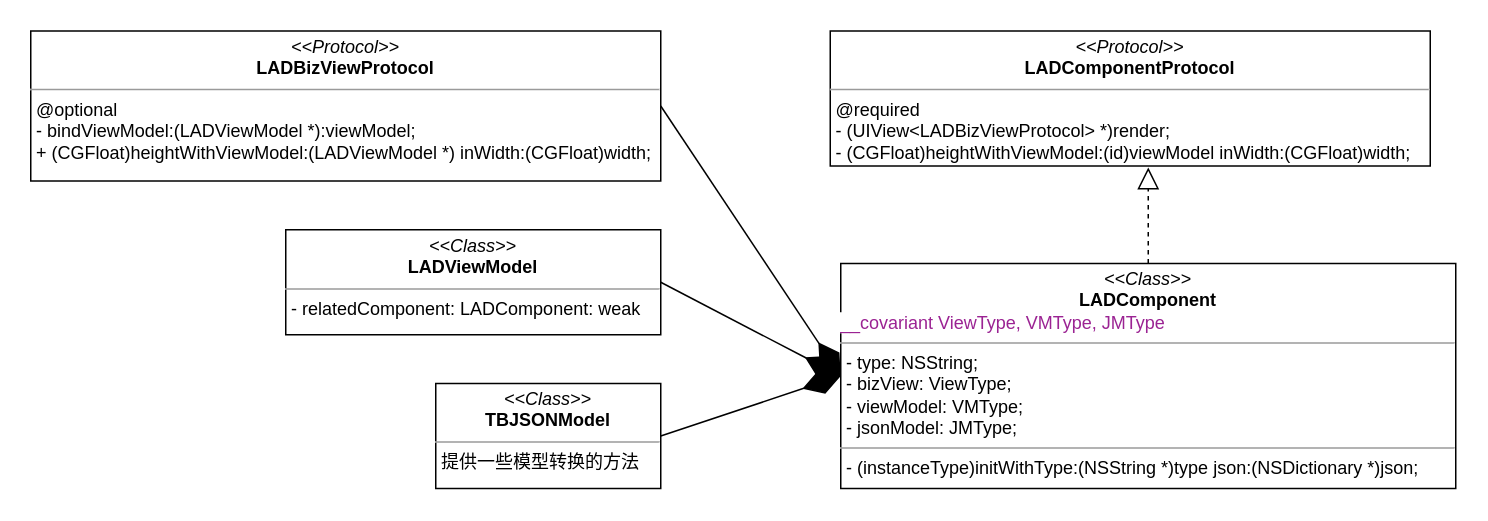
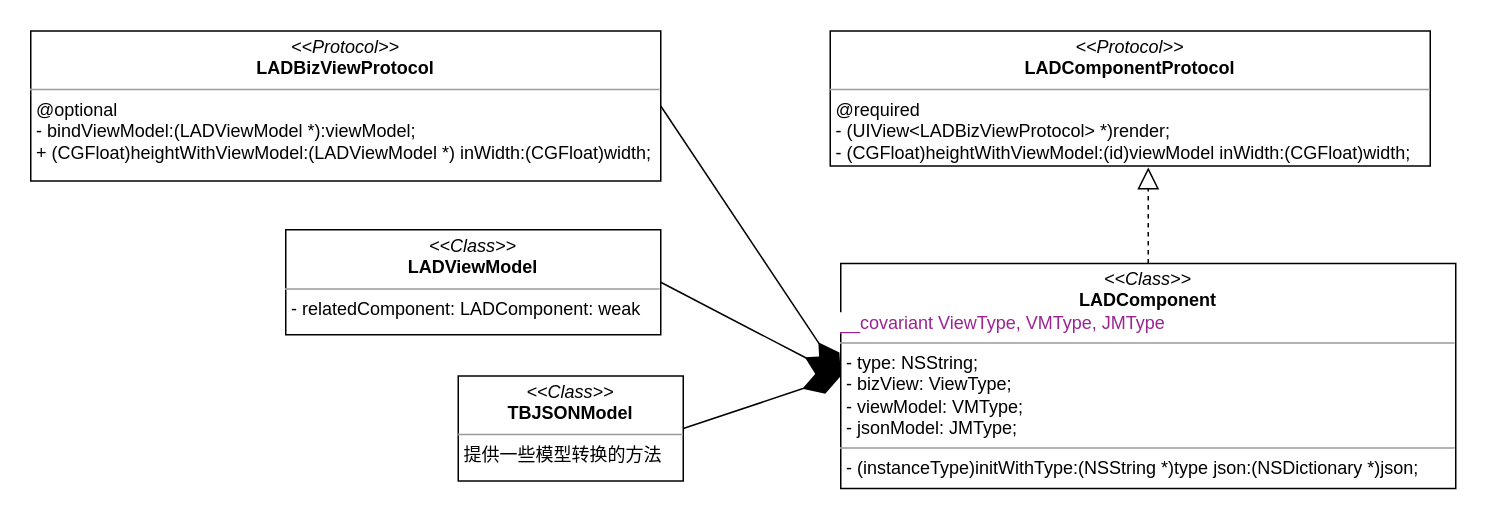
  <mxCell id="0" />
  <mxCell id="1" parent="0" />
  <mxCell id="2" value="&lt;p style=&quot;margin: 0px ; margin-top: 4px ; text-align: center&quot;&gt;&lt;i&gt;&amp;lt;&amp;lt;Protocol&amp;gt;&amp;gt;&lt;/i&gt;&lt;br&gt;&lt;b&gt;LADBizViewProtocol&lt;/b&gt;&lt;/p&gt;&lt;hr size=&quot;1&quot;&gt;&lt;p style=&quot;margin: 0px ; margin-left: 4px&quot;&gt;@optional&lt;/p&gt;&lt;p style=&quot;margin: 0px ; margin-left: 4px&quot;&gt;- bindViewModel:(LADViewModel *):viewModel;&lt;br&gt;+ (CGFloat)heightWithViewModel:(LADViewModel *) inWidth:(CGFloat)width;&lt;/p&gt;" style="verticalAlign=top;align=left;overflow=fill;fontSize=12;fontFamily=Helvetica;html=1;" parent="1" vertex="1"><mxGeometry x="20" y="20" width="420" height="100" as="geometry" /></mxCell>
  <mxCell id="3" value="&lt;p style=&quot;margin: 0px ; margin-top: 4px ; text-align: center&quot;&gt;&lt;i&gt;&amp;lt;&amp;lt;Class&amp;gt;&amp;gt;&lt;/i&gt;&lt;br&gt;&lt;b&gt;LADViewModel&lt;/b&gt;&lt;/p&gt;&lt;hr size=&quot;1&quot;&gt;&lt;p style=&quot;margin: 0px ; margin-left: 4px&quot;&gt;- relatedComponent: LADComponent: weak&lt;/p&gt;" style="verticalAlign=top;align=left;overflow=fill;fontSize=12;fontFamily=Helvetica;html=1;" vertex="1" parent="1"><mxGeometry x="190" y="152.5" width="250" height="70" as="geometry" /></mxCell>
- <mxCell id="4" value="&lt;p style=&quot;margin: 0px ; margin-top: 4px ; text-align: center&quot;&gt;&lt;i&gt;&amp;lt;&amp;lt;Class&amp;gt;&amp;gt;&lt;/i&gt;&lt;br&gt;&lt;b&gt;TBJSONModel&lt;/b&gt;&lt;/p&gt;&lt;hr size=&quot;1&quot;&gt;&lt;p style=&quot;margin: 0px ; margin-left: 4px&quot;&gt;提供一些模型转换的方法&lt;/p&gt;" style="verticalAlign=top;align=left;overflow=fill;fontSize=12;fontFamily=Helvetica;html=1;" vertex="1" parent="1"><mxGeometry x="290" y="255" width="150" height="70" as="geometry" /></mxCell>
+ <mxCell id="4" value="&lt;p style=&quot;margin: 0px ; margin-top: 4px ; text-align: center&quot;&gt;&lt;i&gt;&amp;lt;&amp;lt;Class&amp;gt;&amp;gt;&lt;/i&gt;&lt;br&gt;&lt;b&gt;TBJSONModel&lt;/b&gt;&lt;/p&gt;&lt;hr size=&quot;1&quot;&gt;&lt;p style=&quot;margin: 0px ; margin-left: 4px&quot;&gt;提供一些模型转换的方法&lt;/p&gt;" style="verticalAlign=top;align=left;overflow=fill;fontSize=12;fontFamily=Helvetica;html=1;" vertex="1" parent="1"><mxGeometry x="305" y="250" width="150" height="70" as="geometry" /></mxCell>
  <mxCell id="5" value="&lt;p style=&quot;margin: 0px ; margin-top: 4px ; text-align: center&quot;&gt;&lt;i&gt;&amp;lt;&amp;lt;Protocol&amp;gt;&amp;gt;&lt;/i&gt;&lt;br&gt;&lt;b&gt;LADComponentProtocol&lt;/b&gt;&lt;/p&gt;&lt;hr size=&quot;1&quot;&gt;&lt;p style=&quot;margin: 0px ; margin-left: 4px&quot;&gt;@required&lt;/p&gt;&lt;p style=&quot;margin: 0px ; margin-left: 4px&quot;&gt;- (UIView&amp;lt;LADBizViewProtocol&amp;gt; *)render;&lt;br&gt;- (CGFloat)heightWithViewModel:(id)viewModel inWidth:(CGFloat)width;&lt;/p&gt;" style="verticalAlign=top;align=left;overflow=fill;fontSize=12;fontFamily=Helvetica;html=1;" vertex="1" parent="1"><mxGeometry x="553" y="20" width="400" height="90" as="geometry" /></mxCell>
  <mxCell id="6" value="" style="endArrow=block;dashed=1;endFill=0;endSize=12;html=1;entryX=0.53;entryY=1.011;entryDx=0;entryDy=0;entryPerimeter=0;exitX=0.5;exitY=0;exitDx=0;exitDy=0;" edge="1" parent="1" source="7" target="5"><mxGeometry width="160" relative="1" as="geometry"><mxPoint x="785" y="155" as="sourcePoint" /><mxPoint x="690" y="144.5" as="targetPoint" /></mxGeometry></mxCell>
  <mxCell id="7" value="&lt;p style=&quot;margin: 0px ; margin-top: 4px ; text-align: center&quot;&gt;&lt;i&gt;&amp;lt;&amp;lt;Class&amp;gt;&amp;gt;&lt;/i&gt;&lt;br&gt;&lt;b&gt;LADComponent&lt;/b&gt;&lt;/p&gt;&lt;p style=&quot;margin: 0px ; font-stretch: normal ; line-height: normal ; color: rgb(155 , 35 , 147) ; background-color: rgb(255 , 255 , 255)&quot;&gt;__covariant ViewType, VMType, JMType&lt;/p&gt;&lt;hr size=&quot;1&quot;&gt;&lt;p style=&quot;margin: 0px 0px 0px 4px&quot;&gt;- type: NSString;&lt;/p&gt;&lt;p style=&quot;margin: 0px 0px 0px 4px&quot;&gt;- bizView: ViewType;&lt;/p&gt;&lt;p style=&quot;margin: 0px 0px 0px 4px&quot;&gt;- viewModel: VMType;&lt;/p&gt;&lt;p style=&quot;margin: 0px 0px 0px 4px&quot;&gt;- jsonModel: JMType;&lt;/p&gt;&lt;hr size=&quot;1&quot;&gt;&lt;p style=&quot;margin: 0px ; margin-left: 4px&quot;&gt;- (instanceType)initWithType:(NSString *)type json:(NSDictionary *)json;&lt;br&gt;&lt;/p&gt;" style="verticalAlign=top;align=left;overflow=fill;fontSize=12;fontFamily=Helvetica;html=1;" vertex="1" parent="1"><mxGeometry x="560" y="175" width="410" height="150" as="geometry" /></mxCell>
  <mxCell id="8" value="" style="endArrow=diamondThin;endFill=1;endSize=24;html=1;entryX=0;entryY=0.5;entryDx=0;entryDy=0;exitX=1;exitY=0.5;exitDx=0;exitDy=0;" edge="1" parent="1" source="2" target="7"><mxGeometry width="160" relative="1" as="geometry"><mxPoint x="360" y="240" as="sourcePoint" /><mxPoint x="520" y="240" as="targetPoint" /></mxGeometry></mxCell>
  <mxCell id="9" value="" style="endArrow=diamondThin;endFill=1;endSize=24;html=1;entryX=0;entryY=0.5;entryDx=0;entryDy=0;exitX=1;exitY=0.5;exitDx=0;exitDy=0;" edge="1" parent="1" source="3" target="7"><mxGeometry width="160" relative="1" as="geometry"><mxPoint x="400" y="200" as="sourcePoint" /><mxPoint x="560" y="200" as="targetPoint" /></mxGeometry></mxCell>
  <mxCell id="10" value="" style="endArrow=diamondThin;endFill=1;endSize=24;html=1;entryX=0;entryY=0.5;entryDx=0;entryDy=0;exitX=1;exitY=0.5;exitDx=0;exitDy=0;" edge="1" parent="1" source="4" target="7"><mxGeometry width="160" relative="1" as="geometry"><mxPoint x="380" y="310" as="sourcePoint" /><mxPoint x="540" y="310" as="targetPoint" /></mxGeometry></mxCell>
